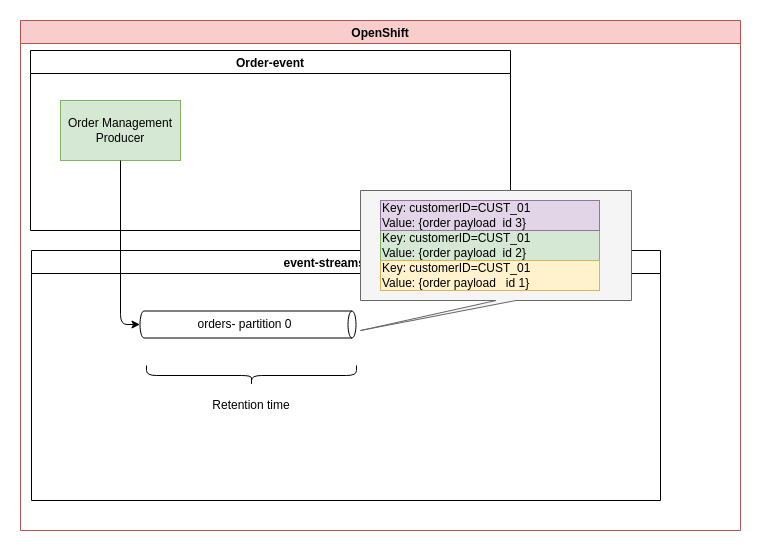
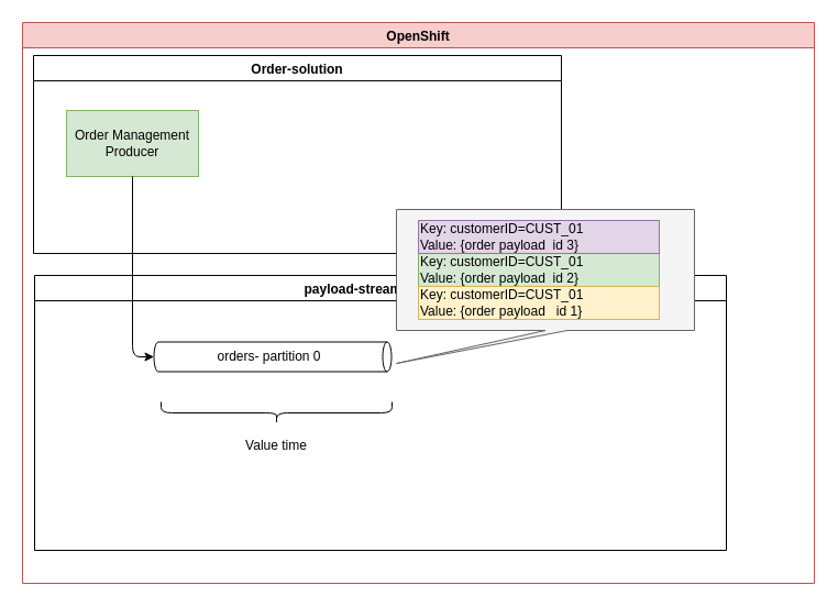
  <mxCell id="0" />
  <mxCell id="1" parent="0" />
  <mxCell id="2" value="OpenShift" style="swimlane;fillColor=#f8cecc;strokeColor=#b85450;" parent="1" vertex="1"><mxGeometry x="20" y="20" width="720" height="510" as="geometry" /></mxCell>
- <mxCell id="3" value="Order-event" style="swimlane;" parent="2" vertex="1"><mxGeometry x="10" y="30" width="480" height="180" as="geometry" /></mxCell>
+ <mxCell id="3" value="Order-solution" style="swimlane;" parent="2" vertex="1"><mxGeometry x="10" y="30" width="480" height="180" as="geometry" /></mxCell>
  <mxCell id="4" value="Order Management Producer" style="rounded=0;whiteSpace=wrap;html=1;fillColor=#d5e8d4;strokeColor=#82b366;" parent="3" vertex="1"><mxGeometry x="30" y="50" width="120" height="60" as="geometry" /></mxCell>
- <mxCell id="5" value="event-streams cluster" style="swimlane;verticalAlign=middle;textDirection=ltr;horizontal=1;" parent="2" vertex="1"><mxGeometry x="11" y="230" width="629" height="250" as="geometry"><mxRectangle x="11" y="320" width="160" height="23" as="alternateBounds" /></mxGeometry></mxCell>
+ <mxCell id="5" value="payload-streams cluster" style="swimlane;verticalAlign=middle;textDirection=ltr;horizontal=1;" parent="2" vertex="1"><mxGeometry x="11" y="230" width="629" height="250" as="geometry"><mxRectangle x="11" y="320" width="160" height="23" as="alternateBounds" /></mxGeometry></mxCell>
  <mxCell id="6" value="orders- partition 0&lt;br&gt;" style="shape=cylinder3;whiteSpace=wrap;html=1;boundedLbl=1;backgroundOutline=1;size=4;rotation=90;align=center;horizontal=0;" parent="5" vertex="1"><mxGeometry x="203" y="-34" width="27" height="216" as="geometry" /></mxCell>
  <mxCell id="7" value="" style="shape=callout;whiteSpace=wrap;html=1;perimeter=calloutPerimeter;position2=0;fillColor=#f5f5f5;fontColor=#333333;strokeColor=#666666;" parent="5" vertex="1"><mxGeometry x="329" y="-60" width="271" height="140" as="geometry" /></mxCell>
  <mxCell id="8" value="Key: customerID=CUST_01&lt;br&gt;Value: {order payload&amp;nbsp; id 2}" style="rounded=0;whiteSpace=wrap;html=1;align=left;fillColor=#d5e8d4;strokeColor=#82b366;" parent="5" vertex="1"><mxGeometry x="349" y="-20" width="219" height="30" as="geometry" /></mxCell>
  <mxCell id="9" value="Key: customerID=CUST_01&lt;br&gt;Value: {order payload&amp;nbsp; &amp;nbsp;id 1}" style="rounded=0;whiteSpace=wrap;html=1;align=left;fillColor=#fff2cc;strokeColor=#d6b656;" parent="5" vertex="1"><mxGeometry x="349" y="10" width="219" height="30" as="geometry" /></mxCell>
  <mxCell id="10" value="Key: customerID=CUST_01&lt;br&gt;Value: {order payload&amp;nbsp; id 3}" style="rounded=0;whiteSpace=wrap;html=1;align=left;fillColor=#e1d5e7;strokeColor=#9673a6;" parent="5" vertex="1"><mxGeometry x="349" y="-50" width="219" height="30" as="geometry" /></mxCell>
  <mxCell id="11" value="" style="shape=curlyBracket;whiteSpace=wrap;html=1;rounded=1;flipH=1;rotation=90;" parent="5" vertex="1"><mxGeometry x="210" y="20" width="20" height="210" as="geometry" /></mxCell>
- <mxCell id="12" value="Retention time" style="text;html=1;strokeColor=none;fillColor=none;align=center;verticalAlign=middle;whiteSpace=wrap;rounded=0;" parent="5" vertex="1"><mxGeometry x="160" y="140" width="120" height="30" as="geometry" /></mxCell>
+ <mxCell id="12" value="Value time" style="text;html=1;strokeColor=none;fillColor=none;align=center;verticalAlign=middle;whiteSpace=wrap;rounded=0;" parent="5" vertex="1"><mxGeometry x="160" y="140" width="120" height="30" as="geometry" /></mxCell>
  <mxCell id="13" style="edgeStyle=orthogonalEdgeStyle;html=1;entryX=0.5;entryY=1;entryDx=0;entryDy=0;entryPerimeter=0;" parent="2" source="4" target="6" edge="1"><mxGeometry relative="1" as="geometry" /></mxCell>
